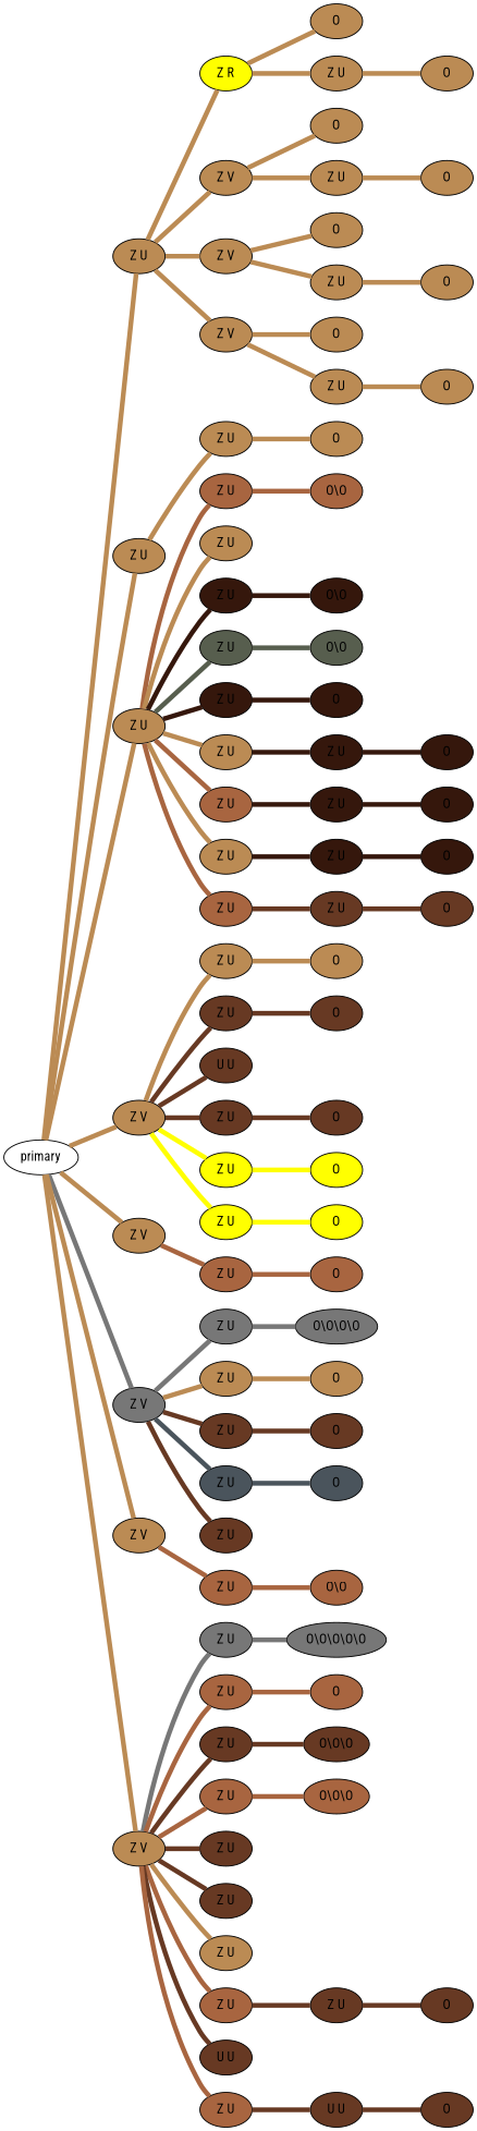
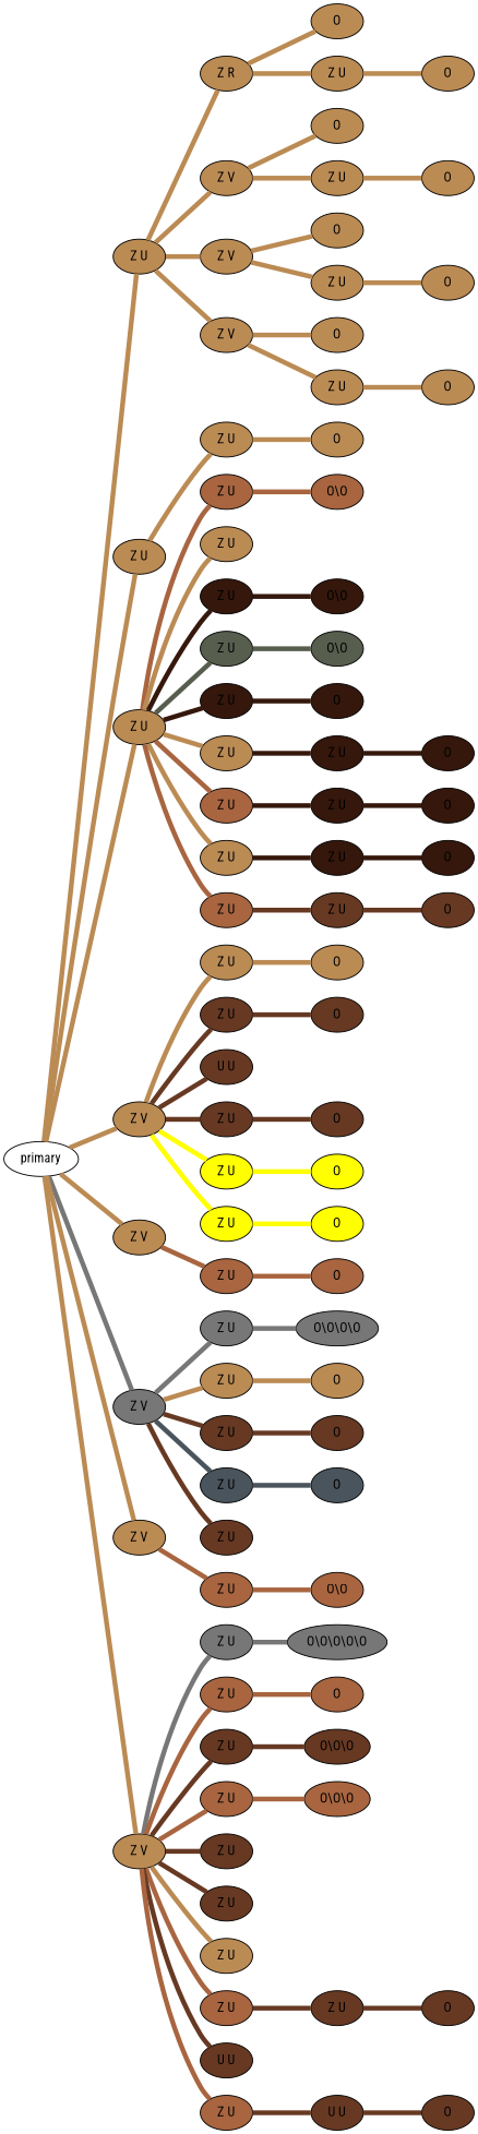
  graph {
    rankdir=LR
    fontname="Roboto Condensed"
    node [fillcolor="#BB8B54" style=filled fontname="Roboto Condensed"]
    edge [color="#BB8B54" penwidth=5 fontname="Roboto Condensed"]
    n1 [label="Z U"]
    primary [fillcolor="" style=""]
    n3 [label="Z U"]
    n4 [label="Z U"]
    n5 [label="Z V"]
    n6 [label="Z V"]
    n7 [fillcolor="#777777" label="Z V"]
    n8 [label="Z V"]
    n9 [label="Z V"]
-   n10 [fillcolor=yellow label="Z R"]
+   n10 [label="Z R"]
    n11 [label="Z V"]
    n12 [label="Z V"]
    n13 [label="Z V"]
    n14 [label=O]
    n15 [label="Z U"]
    n16 [label=O]
    n17 [label=O]
    n18 [label="Z U"]
    n19 [label=O]
    n20 [label=O]
    n21 [label="Z U"]
    n22 [label=O]
    n23 [label=O]
    n24 [label="Z U"]
    n25 [label=O]
    n26 [label="Z U"]
    n27 [label=O]
    n28 [fillcolor="#A86540" label="Z U"]
    n29 [label="Z U"]
    n30 [fillcolor="#35170C" label="Z U"]
    n31 [fillcolor="#575E4E" label="Z U"]
    n32 [fillcolor="#35170C" label="Z U"]
    n33 [label="Z U"]
    n34 [fillcolor="#A86540" label="Z U"]
    n35 [label="Z U"]
    n36 [fillcolor="#A86540" label="Z U"]
    n37 [fillcolor="#A86540" label="O\\O"]
    n38 [fillcolor="#35170C" label="O\\O"]
    n39 [fillcolor="#575E4E" label="O\\O"]
    n40 [fillcolor="#35170C" label=O]
    n41 [fillcolor="#35170C" label="Z U"]
    n42 [fillcolor="#35170C" label=O]
    n43 [fillcolor="#35170C" label="Z U"]
    n44 [fillcolor="#35170C" label=O]
    n45 [fillcolor="#35170C" label="Z U"]
    n46 [fillcolor="#35170C" label=O]
    n47 [fillcolor="#673923" label="Z U"]
    n48 [fillcolor="#673923" label=O]
    n49 [label="Z U"]
    n50 [fillcolor="#673923" label="Z U"]
    n51 [fillcolor="#673923" label="U U"]
    n52 [fillcolor="#673923" label="Z U"]
    n53 [fillcolor=yellow label="Z U"]
    n54 [fillcolor=yellow label="Z U"]
    n55 [label=O]
    n56 [fillcolor="#673923" label=O]
    n57 [fillcolor="#673923" label=O]
    n58 [fillcolor=yellow label=O]
    n59 [fillcolor=yellow label=O]
    n60 [fillcolor="#A86540" label="Z U"]
    n61 [fillcolor="#A86540" label=O]
    n62 [fillcolor="#777777" label="Z U"]
    n63 [label="Z U"]
    n64 [fillcolor="#673923" label="Z U"]
    n65 [fillcolor="#4A545C" label="Z U"]
    n66 [fillcolor="#673923" label="Z U"]
    n67 [fillcolor="#777777" label="O\\O\\O\\O"]
    n68 [label=O]
    n69 [fillcolor="#673923" label=O]
    n70 [fillcolor="#4A545C" label=O]
    n71 [fillcolor="#A86540" label="Z U"]
    n72 [fillcolor="#A86540" label="O\\O"]
    n73 [fillcolor="#777777" label="Z U"]
    n74 [fillcolor="#A86540" label="Z U"]
    n75 [fillcolor="#673923" label="Z U"]
    n76 [fillcolor="#A86540" label="Z U"]
    n77 [fillcolor="#673923" label="Z U"]
    n78 [fillcolor="#673923" label="Z U"]
    n79 [label="Z U"]
    n80 [fillcolor="#A86540" label="Z U"]
    n81 [fillcolor="#673923" label="U U"]
    n82 [fillcolor="#A86540" label="Z U"]
    n83 [fillcolor="#777777" label="O\\O\\O\\O\\O"]
    n84 [fillcolor="#A86540" label=O]
    n85 [fillcolor="#673923" label="O\\O\\O"]
    n86 [fillcolor="#A86540" label="O\\O\\O"]
    n87 [fillcolor="#673923" label="Z U"]
    n88 [fillcolor="#673923" label=O]
    n89 [fillcolor="#673923" label="U U"]
    n90 [fillcolor="#673923" label=O]
    n1 -- n10
    n1 -- n11
    n1 -- n12
    n1 -- n13
    primary -- n1
    primary -- n3
    primary -- n4
    primary -- n5
    primary -- n6
    primary -- n7 [color="#777777"]
    primary -- n8
    primary -- n9
    n3 -- n26
    n4 -- n28 [color="#A86540"]
    n4 -- n29
    n4 -- n30 [color="#35170C"]
    n4 -- n31 [color="#575E4E"]
    n4 -- n32 [color="#35170C"]
    n4 -- n33
    n4 -- n34 [color="#A86540"]
    n4 -- n35
    n4 -- n36 [color="#A86540"]
    n5 -- n49
    n5 -- n50 [color="#673923"]
    n5 -- n51 [color="#673923"]
    n5 -- n52 [color="#673923"]
    n5 -- n53 [color=yellow]
    n5 -- n54 [color=yellow]
    n6 -- n60 [color="#A86540"]
    n7 -- n62 [color="#777777"]
    n7 -- n63
    n7 -- n64 [color="#673923"]
    n7 -- n65 [color="#4A545C"]
    n7 -- n66 [color="#673923"]
    n8 -- n71 [color="#A86540"]
    n9 -- n73 [color="#777777"]
    n9 -- n74 [color="#A86540"]
    n9 -- n75 [color="#673923"]
    n9 -- n76 [color="#A86540"]
    n9 -- n77 [color="#673923"]
    n9 -- n78 [color="#673923"]
    n9 -- n79
    n9 -- n80 [color="#A86540"]
    n9 -- n81 [color="#673923"]
    n9 -- n82 [color="#A86540"]
    n10 -- n14
    n10 -- n15
    n11 -- n17
    n11 -- n18
    n12 -- n20
    n12 -- n21
    n13 -- n23
    n13 -- n24
    n15 -- n16
    n18 -- n19
    n21 -- n22
    n24 -- n25
    n26 -- n27
    n28 -- n37 [color="#A86540"]
    n30 -- n38 [color="#35170C"]
    n31 -- n39 [color="#575E4E"]
    n32 -- n40 [color="#35170C"]
    n33 -- n41 [color="#35170C"]
    n34 -- n43 [color="#35170C"]
    n35 -- n45 [color="#35170C"]
    n36 -- n47 [color="#673923"]
    n41 -- n42 [color="#35170C"]
    n43 -- n44 [color="#35170C"]
    n45 -- n46 [color="#35170C"]
    n47 -- n48 [color="#673923"]
    n49 -- n55
    n50 -- n56 [color="#673923"]
    n52 -- n57 [color="#673923"]
    n53 -- n58 [color=yellow]
    n54 -- n59 [color=yellow]
    n60 -- n61 [color="#A86540"]
    n62 -- n67 [color="#777777"]
    n63 -- n68
    n64 -- n69 [color="#673923"]
    n65 -- n70 [color="#4A545C"]
    n71 -- n72 [color="#A86540"]
    n73 -- n83 [color="#777777"]
    n74 -- n84 [color="#A86540"]
    n75 -- n85 [color="#673923"]
    n76 -- n86 [color="#A86540"]
    n80 -- n87 [color="#673923"]
    n82 -- n89 [color="#673923"]
    n87 -- n88 [color="#673923"]
    n89 -- n90 [color="#673923"]
  }
